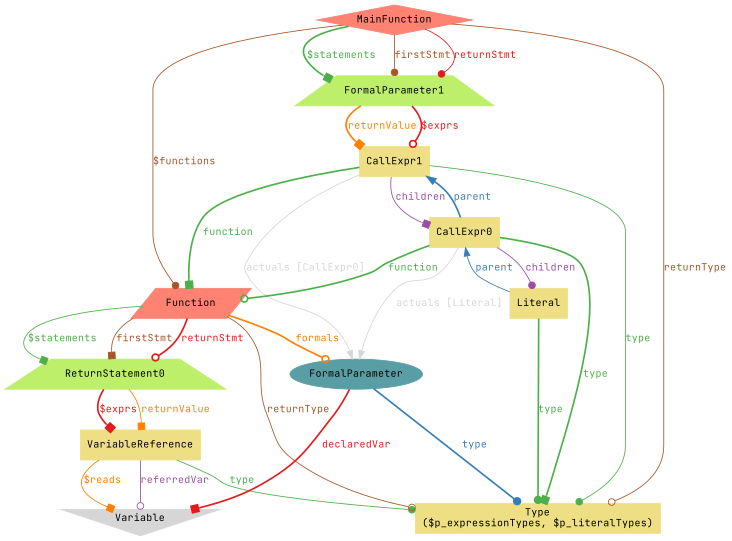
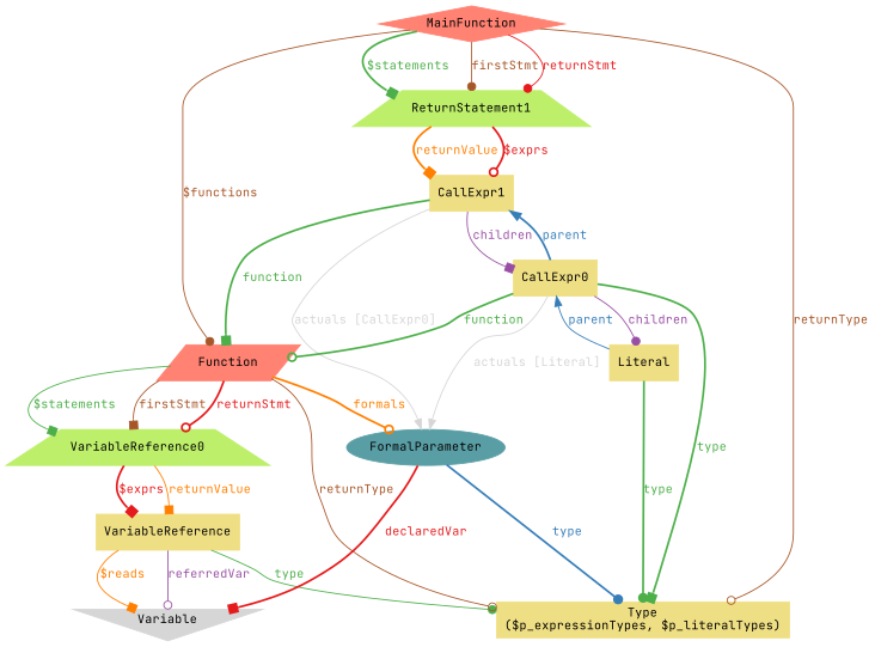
  digraph {
    fontsize=12
    rankdir=TB
    fontname="JetBrains Mono"
    node [color="#efdf84" fontcolor="#000000" fontsize=12 shape=box style="filled, solid" fontname="JetBrains Mono"]
    edge [color="#4daf4a" dir=forward fontcolor="#4daf4a" fontsize=12 style=solid uuid="<Function, ReturnStatement0>" weight=1 arrowhead=box fontname="JetBrains Mono"]
-   n1 [color="#bdef6b" label=ReturnStatement0 shape=trapezium uuid=ReturnStatement0]
+   n1 [color="#bdef6b" label=VariableReference0 shape=trapezium uuid=ReturnStatement0]
    n2 [label=VariableReference uuid=VariableReference]
    n3 [color="#d6d6d6" label=Variable shape=invtriangle uuid=Variable]
    n4 [label="Type\n($p_expressionTypes, $p_literalTypes)" uuid=Type]
-   n5 [color="#bdef6b" label=FormalParameter1 shape=trapezium uuid=ReturnStatement1]
+   n5 [color="#bdef6b" label=ReturnStatement1 shape=trapezium uuid=ReturnStatement1]
    n6 [label=CallExpr1 uuid=CallExpr1]
    n7 [color="#ff8273" label=Function shape=parallelogram uuid=Function]
    n8 [label=CallExpr0 uuid=CallExpr0]
    n9 [color="#5a9ea5" label=FormalParameter shape=ellipse uuid=FormalParameter]
    n10 [color="#ff8273" label=MainFunction shape=diamond uuid=MainFunction]
    n11 [label=Literal uuid=Literal]
    n1 -> n2 [color="#e41a1c" fontcolor="#e41a1c" label="$exprs" style=bold uuid="<ReturnStatement0, VariableReference>"]
    n1 -> n2 [color="#ff7f00" fontcolor="#ff7f00" label=returnValue uuid="<ReturnStatement0, VariableReference>"]
    n2 -> n3 [color="#ff7f00" fontcolor="#ff7f00" label="$reads" uuid="<VariableReference, Variable>"]
    n2 -> n3 [color="#984ea3" fontcolor="#984ea3" label=referredVar uuid="<VariableReference, Variable>" arrowhead=odot]
    n2 -> n4 [label=type uuid="<VariableReference, Type>" arrowhead=dot]
    n5 -> n6 [color="#e41a1c" fontcolor="#e41a1c" label="$exprs" style=bold uuid="<ReturnStatement1, CallExpr1>" arrowhead=odot]
    n5 -> n6 [color="#ff7f00" fontcolor="#ff7f00" label=returnValue style=bold uuid="<ReturnStatement1, CallExpr1>"]
-   n6 -> n4 [label=type uuid="<CallExpr1, Type>" arrowhead=dot]
    n6 -> n7 [label=function style=bold uuid="<CallExpr1, Function>"]
    n6 -> n8 [color="#984ea3" fontcolor="#984ea3" label=children uuid="<CallExpr1, CallExpr0>"]
    n6 -> n8 [color="#377eb8" dir=back fontcolor="#377eb8" label=parent style=bold uuid="<CallExpr0, CallExpr1>" arrowhead=""]
    n6 -> n9 [color="#d6d6d6" fontcolor="#d6d6d6" label="actuals [CallExpr0]" uuid="<CallExpr1, CallExpr0, FormalParameter>" arrowhead=""]
    n7 -> n1 [label="$statements"]
    n7 -> n1 [color="#a65628" fontcolor="#a65628" label=firstStmt]
    n7 -> n1 [color="#e41a1c" fontcolor="#e41a1c" label=returnStmt style=bold arrowhead=odot]
    n7 -> n4 [color="#a65628" fontcolor="#a65628" label=returnType uuid="<Function, Type>" arrowhead=odot]
    n7 -> n9 [color="#ff7f00" fontcolor="#ff7f00" label=formals style=bold uuid="<Function, FormalParameter>" arrowhead=odot]
    n8 -> n4 [label=type style=bold uuid="<CallExpr0, Type>"]
    n8 -> n7 [label=function style=bold uuid="<CallExpr0, Function>" arrowhead=odot]
    n8 -> n9 [color="#d6d6d6" fontcolor="#d6d6d6" label="actuals [Literal]" uuid="<CallExpr0, Literal, FormalParameter>" arrowhead=""]
    n8 -> n11 [color="#984ea3" fontcolor="#984ea3" label=children uuid="<CallExpr0, Literal>" arrowhead=dot]
    n8 -> n11 [color="#377eb8" dir=back fontcolor="#377eb8" label=parent uuid="<Literal, CallExpr0>" arrowhead=""]
    n9 -> n3 [color="#e41a1c" fontcolor="#e41a1c" label=declaredVar style=bold uuid="<FormalParameter, Variable>"]
    n9 -> n4 [color="#377eb8" fontcolor="#377eb8" label=type style=bold uuid="<FormalParameter, Type>" arrowhead=dot]
    n10 -> n4 [color="#a65628" fontcolor="#a65628" label=returnType uuid="<MainFunction, Type>" arrowhead=odot]
    n10 -> n5 [label="$statements" style=bold uuid="<MainFunction, ReturnStatement1>"]
    n10 -> n5 [color="#a65628" fontcolor="#a65628" label=firstStmt uuid="<MainFunction, ReturnStatement1>" arrowhead=dot]
    n10 -> n5 [color="#e41a1c" fontcolor="#e41a1c" label=returnStmt uuid="<MainFunction, ReturnStatement1>" arrowhead=dot]
    n10 -> n7 [color="#a65628" fontcolor="#a65628" label="$functions" uuid="<MainFunction, Function>" arrowhead=dot]
    n11 -> n4 [label=type style=bold uuid="<Literal, Type>" arrowhead=dot]
  }
